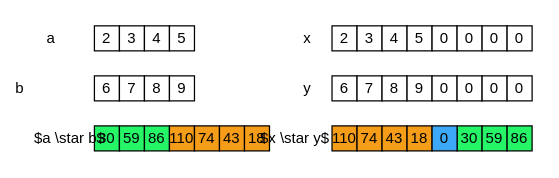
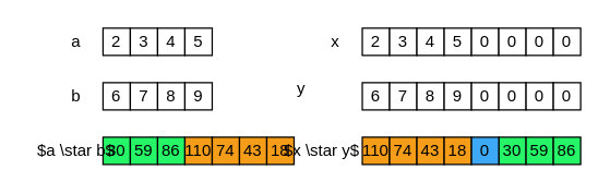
  <mxCell id="0" />
  <mxCell id="1" parent="0" />
  <mxCell id="2" value="2" style="rounded=0;whiteSpace=wrap;html=1;" vertex="1" parent="1"><mxGeometry x="75" y="20" width="20" height="20" as="geometry" /></mxCell>
  <mxCell id="3" value="3" style="rounded=0;whiteSpace=wrap;html=1;" vertex="1" parent="1"><mxGeometry x="95" y="20" width="20" height="20" as="geometry" /></mxCell>
  <mxCell id="4" value="4" style="rounded=0;whiteSpace=wrap;html=1;" vertex="1" parent="1"><mxGeometry x="115" y="20" width="20" height="20" as="geometry" /></mxCell>
  <mxCell id="5" value="5" style="rounded=0;whiteSpace=wrap;html=1;" vertex="1" parent="1"><mxGeometry x="135" y="20" width="20" height="20" as="geometry" /></mxCell>
  <mxCell id="6" value="6" style="rounded=0;whiteSpace=wrap;html=1;" vertex="1" parent="1"><mxGeometry x="75" y="60" width="20" height="20" as="geometry" /></mxCell>
  <mxCell id="7" value="7" style="rounded=0;whiteSpace=wrap;html=1;" vertex="1" parent="1"><mxGeometry x="95" y="60" width="20" height="20" as="geometry" /></mxCell>
  <mxCell id="8" value="8" style="rounded=0;whiteSpace=wrap;html=1;" vertex="1" parent="1"><mxGeometry x="115" y="60" width="20" height="20" as="geometry" /></mxCell>
  <mxCell id="9" value="9" style="rounded=0;whiteSpace=wrap;html=1;" vertex="1" parent="1"><mxGeometry x="135" y="60" width="20" height="20" as="geometry" /></mxCell>
  <mxCell id="10" value="30" style="rounded=0;whiteSpace=wrap;html=1;fillColor=#25F567;" vertex="1" parent="1"><mxGeometry x="75" y="100" width="20" height="20" as="geometry" /></mxCell>
  <mxCell id="11" value="59" style="rounded=0;whiteSpace=wrap;html=1;fillColor=#25F567;" vertex="1" parent="1"><mxGeometry x="95" y="100" width="20" height="20" as="geometry" /></mxCell>
  <mxCell id="12" value="86" style="rounded=0;whiteSpace=wrap;html=1;fillColor=#25F567;" vertex="1" parent="1"><mxGeometry x="115" y="100" width="20" height="20" as="geometry" /></mxCell>
  <mxCell id="13" value="110" style="rounded=0;whiteSpace=wrap;html=1;fillColor=#F59C18;" vertex="1" parent="1"><mxGeometry x="135" y="100" width="20" height="20" as="geometry" /></mxCell>
  <mxCell id="14" value="74" style="rounded=0;whiteSpace=wrap;html=1;fillColor=#F59C18;" vertex="1" parent="1"><mxGeometry x="155" y="100" width="20" height="20" as="geometry" /></mxCell>
  <mxCell id="15" value="43" style="rounded=0;whiteSpace=wrap;html=1;fillColor=#F59C18;" vertex="1" parent="1"><mxGeometry x="175" y="100" width="20" height="20" as="geometry" /></mxCell>
  <mxCell id="16" value="18" style="rounded=0;whiteSpace=wrap;html=1;fillColor=#F59C18;" vertex="1" parent="1"><mxGeometry x="195" y="100" width="20" height="20" as="geometry" /></mxCell>
  <mxCell id="17" value="2" style="rounded=0;whiteSpace=wrap;html=1;" vertex="1" parent="1"><mxGeometry x="265" y="20" width="20" height="20" as="geometry" /></mxCell>
  <mxCell id="18" value="3" style="rounded=0;whiteSpace=wrap;html=1;" vertex="1" parent="1"><mxGeometry x="285" y="20" width="20" height="20" as="geometry" /></mxCell>
  <mxCell id="19" value="4" style="rounded=0;whiteSpace=wrap;html=1;" vertex="1" parent="1"><mxGeometry x="305" y="20" width="20" height="20" as="geometry" /></mxCell>
  <mxCell id="20" value="5" style="rounded=0;whiteSpace=wrap;html=1;" vertex="1" parent="1"><mxGeometry x="325" y="20" width="20" height="20" as="geometry" /></mxCell>
  <mxCell id="21" value="6" style="rounded=0;whiteSpace=wrap;html=1;" vertex="1" parent="1"><mxGeometry x="265" y="60" width="20" height="20" as="geometry" /></mxCell>
  <mxCell id="22" value="7" style="rounded=0;whiteSpace=wrap;html=1;" vertex="1" parent="1"><mxGeometry x="285" y="60" width="20" height="20" as="geometry" /></mxCell>
  <mxCell id="23" value="8" style="rounded=0;whiteSpace=wrap;html=1;" vertex="1" parent="1"><mxGeometry x="305" y="60" width="20" height="20" as="geometry" /></mxCell>
  <mxCell id="24" value="9" style="rounded=0;whiteSpace=wrap;html=1;" vertex="1" parent="1"><mxGeometry x="325" y="60" width="20" height="20" as="geometry" /></mxCell>
  <mxCell id="25" value="30" style="rounded=0;whiteSpace=wrap;html=1;fillColor=#25F567;" vertex="1" parent="1"><mxGeometry x="365" y="100" width="20" height="20" as="geometry" /></mxCell>
  <mxCell id="26" value="59" style="rounded=0;whiteSpace=wrap;html=1;fillColor=#25F567;" vertex="1" parent="1"><mxGeometry x="385" y="100" width="20" height="20" as="geometry" /></mxCell>
  <mxCell id="27" value="86" style="rounded=0;whiteSpace=wrap;html=1;fillColor=#25F567;" vertex="1" parent="1"><mxGeometry x="405" y="100" width="20" height="20" as="geometry" /></mxCell>
  <mxCell id="28" value="110" style="rounded=0;whiteSpace=wrap;html=1;fillColor=#F59C18;" vertex="1" parent="1"><mxGeometry x="265" y="100" width="20" height="20" as="geometry" /></mxCell>
  <mxCell id="29" value="74" style="rounded=0;whiteSpace=wrap;html=1;fillColor=#F59C18;" vertex="1" parent="1"><mxGeometry x="285" y="100" width="20" height="20" as="geometry" /></mxCell>
  <mxCell id="30" value="43" style="rounded=0;whiteSpace=wrap;html=1;fillColor=#F59C18;" vertex="1" parent="1"><mxGeometry x="305" y="100" width="20" height="20" as="geometry" /></mxCell>
  <mxCell id="31" value="18" style="rounded=0;whiteSpace=wrap;html=1;fillColor=#F59C18;" vertex="1" parent="1"><mxGeometry x="325" y="100" width="20" height="20" as="geometry" /></mxCell>
  <mxCell id="32" value="0" style="rounded=0;whiteSpace=wrap;html=1;" vertex="1" parent="1"><mxGeometry x="345" y="20" width="20" height="20" as="geometry" /></mxCell>
  <mxCell id="33" value="0" style="rounded=0;whiteSpace=wrap;html=1;" vertex="1" parent="1"><mxGeometry x="365" y="20" width="20" height="20" as="geometry" /></mxCell>
  <mxCell id="34" value="0" style="rounded=0;whiteSpace=wrap;html=1;" vertex="1" parent="1"><mxGeometry x="385" y="20" width="20" height="20" as="geometry" /></mxCell>
  <mxCell id="35" value="0" style="rounded=0;whiteSpace=wrap;html=1;" vertex="1" parent="1"><mxGeometry x="405" y="20" width="20" height="20" as="geometry" /></mxCell>
  <mxCell id="36" value="0" style="rounded=0;whiteSpace=wrap;html=1;" vertex="1" parent="1"><mxGeometry x="345" y="60" width="20" height="20" as="geometry" /></mxCell>
  <mxCell id="37" value="0" style="rounded=0;whiteSpace=wrap;html=1;" vertex="1" parent="1"><mxGeometry x="365" y="60" width="20" height="20" as="geometry" /></mxCell>
  <mxCell id="38" value="0" style="rounded=0;whiteSpace=wrap;html=1;" vertex="1" parent="1"><mxGeometry x="385" y="60" width="20" height="20" as="geometry" /></mxCell>
  <mxCell id="39" value="0" style="rounded=0;whiteSpace=wrap;html=1;" vertex="1" parent="1"><mxGeometry x="405" y="60" width="20" height="20" as="geometry" /></mxCell>
  <mxCell id="40" value="0" style="rounded=0;whiteSpace=wrap;html=1;fillColor=#3DA8F5;" vertex="1" parent="1"><mxGeometry x="345" y="100" width="20" height="20" as="geometry" /></mxCell>
- <mxCell id="41" value="a" style="text;html=1;align=center;verticalAlign=middle;resizable=0;points=[];autosize=1;strokeColor=none;fillColor=none;" vertex="1" parent="1"><mxGeometry x="30" y="20" width="20" height="20" as="geometry" /></mxCell>
- <mxCell id="42" value="b" style="text;html=1;align=center;verticalAlign=middle;resizable=0;points=[];autosize=1;strokeColor=none;fillColor=none;" vertex="1" parent="1"><mxGeometry x="5" y="60" width="20" height="20" as="geometry" /></mxCell>
+ <mxCell id="41" value="a" style="text;html=1;align=center;verticalAlign=middle;resizable=0;points=[];autosize=1;strokeColor=none;fillColor=none;" vertex="1" parent="1"><mxGeometry x="45" y="20" width="20" height="20" as="geometry" /></mxCell>
+ <mxCell id="42" value="b" style="text;html=1;align=center;verticalAlign=middle;resizable=0;points=[];autosize=1;strokeColor=none;fillColor=none;" vertex="1" parent="1"><mxGeometry x="45" y="60" width="20" height="20" as="geometry" /></mxCell>
  <mxCell id="43" value="$a \star b$" style="text;html=1;align=center;verticalAlign=middle;resizable=0;points=[];autosize=1;strokeColor=none;fillColor=none;" vertex="1" parent="1"><mxGeometry x="20" y="100" width="70" height="20" as="geometry" /></mxCell>
  <mxCell id="44" value="$x \star y$" style="text;html=1;align=center;verticalAlign=middle;resizable=0;points=[];autosize=1;strokeColor=none;fillColor=none;" vertex="1" parent="1"><mxGeometry x="200" y="100" width="70" height="20" as="geometry" /></mxCell>
  <mxCell id="45" value="x" style="text;html=1;align=center;verticalAlign=middle;resizable=0;points=[];autosize=1;strokeColor=none;fillColor=none;" vertex="1" parent="1"><mxGeometry x="235" y="20" width="20" height="20" as="geometry" /></mxCell>
- <mxCell id="46" value="y" style="text;html=1;align=center;verticalAlign=middle;resizable=0;points=[];autosize=1;strokeColor=none;fillColor=none;" vertex="1" parent="1"><mxGeometry x="235" y="60" width="20" height="20" as="geometry" /></mxCell>
+ <mxCell id="46" value="y" style="text;html=1;align=center;verticalAlign=middle;resizable=0;points=[];autosize=1;strokeColor=none;fillColor=none;" vertex="1" parent="1"><mxGeometry x="210" y="55" width="20" height="20" as="geometry" /></mxCell>
